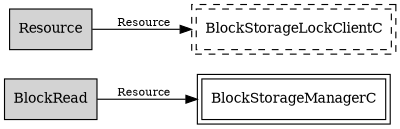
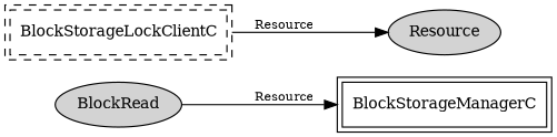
  digraph {
    rankdir=LR
    node [fontsize=12 shape=ellipse style=filled]
    edge [fontsize=10]
-   n1 [label=BlockRead shape=box]
+   n1 [label=BlockRead]
    BlockStorageManagerC [peripheries=2 shape=box style=""]
-   n3 [label=Resource shape=box]
+   n3 [label=Resource]
    n4 [label=BlockStorageLockClientC peripheries=2 shape=box style=dashed]
    n1 -> BlockStorageManagerC [label=Resource]
-   n3 -> n4 [label=Resource]
+   n4 -> n3 [label=Resource]
  }
